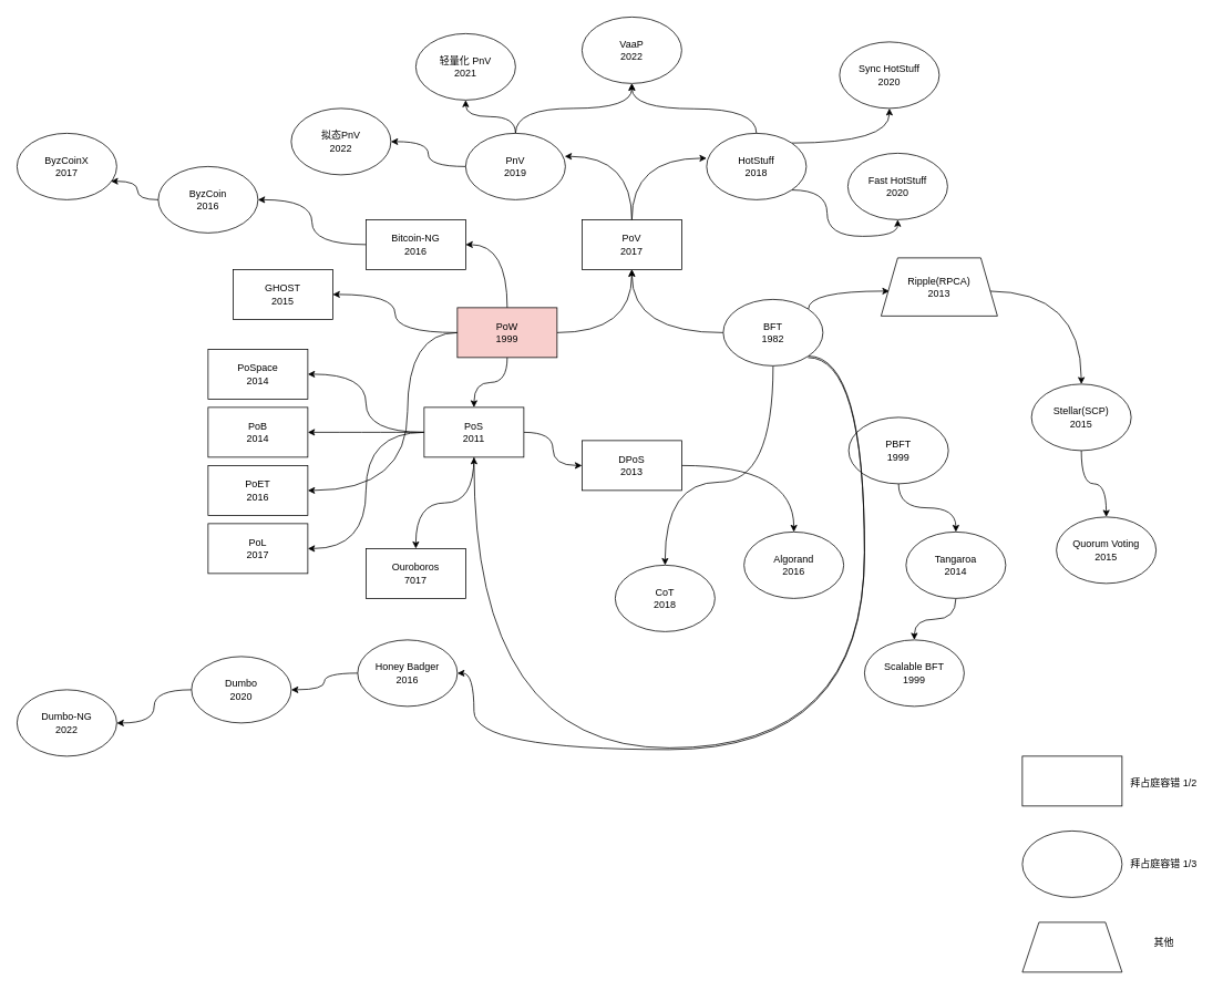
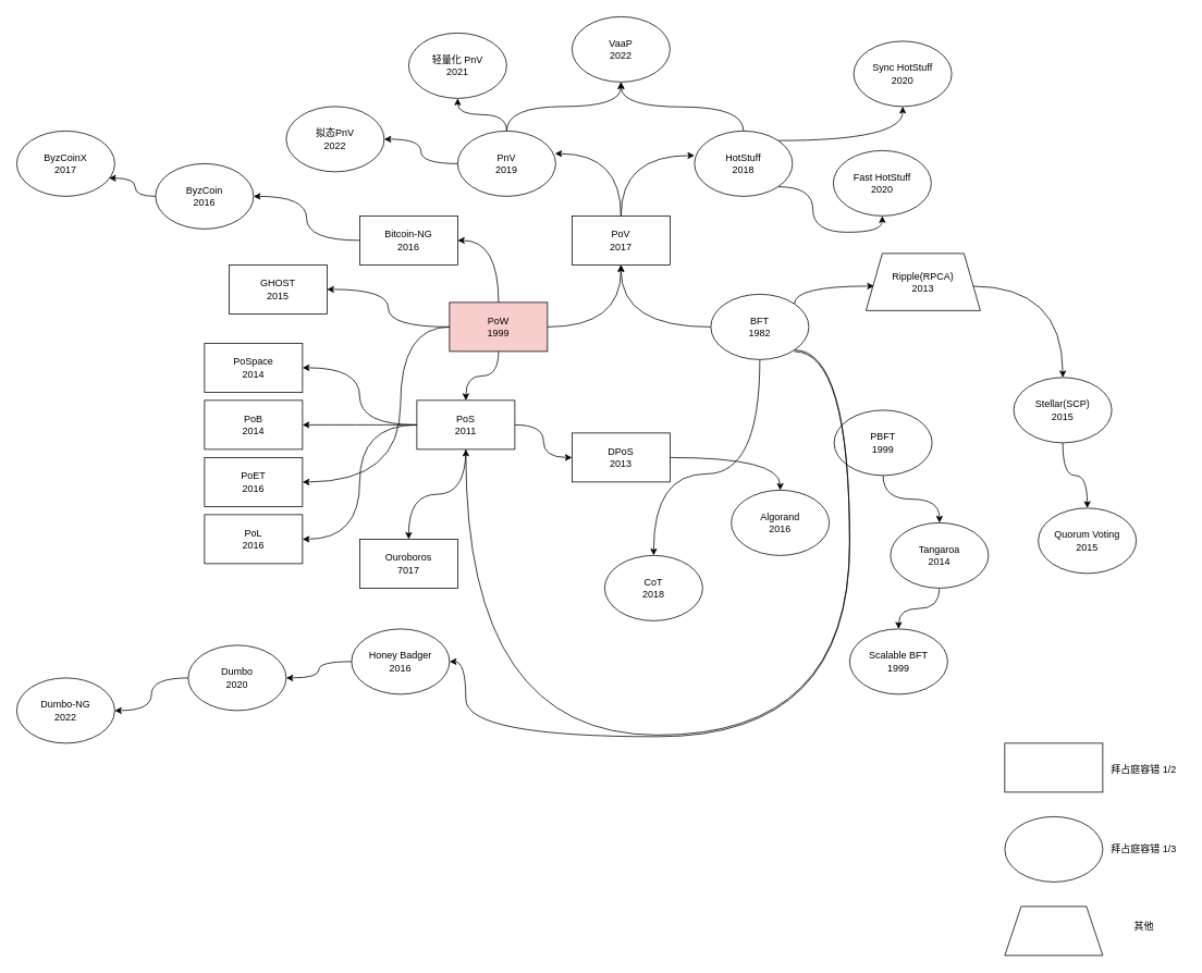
  <mxCell id="0" />
  <mxCell id="1" parent="0" />
  <mxCell id="2" style="edgeStyle=orthogonalEdgeStyle;curved=1;rounded=0;orthogonalLoop=1;jettySize=auto;html=1;entryX=0.993;entryY=0.347;entryDx=0;entryDy=0;entryPerimeter=0;exitX=0.5;exitY=0;exitDx=0;exitDy=0;" edge="1" parent="1" source="3" target="7"><mxGeometry relative="1" as="geometry"><mxPoint x="710" y="180" as="targetPoint" /></mxGeometry></mxCell>
  <mxCell id="3" value="PoV&lt;br&gt;2017" style="rounded=0;whiteSpace=wrap;html=1;" vertex="1" parent="1"><mxGeometry x="700" y="264" width="120" height="60" as="geometry" /></mxCell>
  <mxCell id="4" style="edgeStyle=orthogonalEdgeStyle;curved=1;rounded=0;orthogonalLoop=1;jettySize=auto;html=1;exitX=0.5;exitY=0;exitDx=0;exitDy=0;entryX=0.5;entryY=1;entryDx=0;entryDy=0;" edge="1" parent="1" source="7" target="38"><mxGeometry relative="1" as="geometry" /></mxCell>
  <mxCell id="5" style="edgeStyle=orthogonalEdgeStyle;curved=1;rounded=0;orthogonalLoop=1;jettySize=auto;html=1;" edge="1" parent="1" source="7" target="36"><mxGeometry relative="1" as="geometry" /></mxCell>
  <mxCell id="6" style="edgeStyle=orthogonalEdgeStyle;curved=1;rounded=0;orthogonalLoop=1;jettySize=auto;html=1;exitX=0;exitY=0.5;exitDx=0;exitDy=0;" edge="1" parent="1" source="7" target="37"><mxGeometry relative="1" as="geometry" /></mxCell>
  <mxCell id="7" value="PnV&lt;br&gt;2019" style="ellipse;whiteSpace=wrap;html=1;" vertex="1" parent="1"><mxGeometry x="560" y="160" width="120" height="80" as="geometry" /></mxCell>
  <mxCell id="8" style="edgeStyle=orthogonalEdgeStyle;curved=1;rounded=0;orthogonalLoop=1;jettySize=auto;html=1;exitX=0.5;exitY=0;exitDx=0;exitDy=0;" edge="1" parent="1" source="11"><mxGeometry relative="1" as="geometry"><mxPoint x="760" y="100" as="targetPoint" /></mxGeometry></mxCell>
  <mxCell id="9" style="edgeStyle=orthogonalEdgeStyle;curved=1;rounded=0;orthogonalLoop=1;jettySize=auto;html=1;exitX=1;exitY=0;exitDx=0;exitDy=0;" edge="1" parent="1" source="11" target="39"><mxGeometry relative="1" as="geometry" /></mxCell>
  <mxCell id="10" style="edgeStyle=orthogonalEdgeStyle;curved=1;rounded=0;orthogonalLoop=1;jettySize=auto;html=1;exitX=1;exitY=1;exitDx=0;exitDy=0;entryX=0.5;entryY=1;entryDx=0;entryDy=0;" edge="1" parent="1" source="11" target="40"><mxGeometry relative="1" as="geometry" /></mxCell>
  <mxCell id="11" value="HotStuff&lt;br&gt;2018" style="ellipse;whiteSpace=wrap;html=1;" vertex="1" parent="1"><mxGeometry x="850" y="160" width="120" height="80" as="geometry" /></mxCell>
  <mxCell id="12" style="edgeStyle=orthogonalEdgeStyle;curved=1;rounded=0;orthogonalLoop=1;jettySize=auto;html=1;entryX=0.5;entryY=1;entryDx=0;entryDy=0;" edge="1" parent="1" source="17" target="3"><mxGeometry relative="1" as="geometry" /></mxCell>
  <mxCell id="13" style="edgeStyle=orthogonalEdgeStyle;curved=1;rounded=0;orthogonalLoop=1;jettySize=auto;html=1;entryX=1;entryY=0.5;entryDx=0;entryDy=0;" edge="1" parent="1" source="17" target="28"><mxGeometry relative="1" as="geometry" /></mxCell>
  <mxCell id="14" style="edgeStyle=orthogonalEdgeStyle;curved=1;rounded=0;orthogonalLoop=1;jettySize=auto;html=1;entryX=1;entryY=0.5;entryDx=0;entryDy=0;" edge="1" parent="1" source="17" target="31"><mxGeometry relative="1" as="geometry"><Array as="points"><mxPoint x="490" y="400" /><mxPoint x="490" y="590" /></Array></mxGeometry></mxCell>
  <mxCell id="15" style="edgeStyle=orthogonalEdgeStyle;curved=1;rounded=0;orthogonalLoop=1;jettySize=auto;html=1;" edge="1" parent="1" source="17" target="24"><mxGeometry relative="1" as="geometry" /></mxCell>
  <mxCell id="16" style="edgeStyle=orthogonalEdgeStyle;curved=1;rounded=0;orthogonalLoop=1;jettySize=auto;html=1;entryX=1;entryY=0.5;entryDx=0;entryDy=0;" edge="1" parent="1" source="17" target="34"><mxGeometry relative="1" as="geometry" /></mxCell>
  <mxCell id="17" value="PoW&lt;br&gt;1999" style="rounded=0;whiteSpace=wrap;html=1;fillColor=#f8cecc;" vertex="1" parent="1"><mxGeometry x="550" y="370" width="120" height="60" as="geometry" /></mxCell>
  <mxCell id="18" style="edgeStyle=orthogonalEdgeStyle;curved=1;rounded=0;orthogonalLoop=1;jettySize=auto;html=1;" edge="1" parent="1" target="3"><mxGeometry relative="1" as="geometry"><mxPoint x="870" y="400.034" as="sourcePoint" /></mxGeometry></mxCell>
  <mxCell id="19" style="edgeStyle=orthogonalEdgeStyle;curved=1;rounded=0;orthogonalLoop=1;jettySize=auto;html=1;entryX=0;entryY=0.5;entryDx=0;entryDy=0;" edge="1" parent="1" source="24" target="26"><mxGeometry relative="1" as="geometry" /></mxCell>
  <mxCell id="20" style="edgeStyle=orthogonalEdgeStyle;curved=1;rounded=0;orthogonalLoop=1;jettySize=auto;html=1;entryX=1;entryY=0.5;entryDx=0;entryDy=0;" edge="1" parent="1" source="24" target="29"><mxGeometry relative="1" as="geometry" /></mxCell>
  <mxCell id="21" style="edgeStyle=orthogonalEdgeStyle;curved=1;rounded=0;orthogonalLoop=1;jettySize=auto;html=1;entryX=1;entryY=0.5;entryDx=0;entryDy=0;" edge="1" parent="1" source="24" target="30"><mxGeometry relative="1" as="geometry" /></mxCell>
  <mxCell id="22" style="edgeStyle=orthogonalEdgeStyle;curved=1;rounded=0;orthogonalLoop=1;jettySize=auto;html=1;entryX=1;entryY=0.5;entryDx=0;entryDy=0;" edge="1" parent="1" source="24" target="32"><mxGeometry relative="1" as="geometry" /></mxCell>
  <mxCell id="23" style="edgeStyle=orthogonalEdgeStyle;curved=1;rounded=0;orthogonalLoop=1;jettySize=auto;html=1;" edge="1" parent="1" source="24" target="27"><mxGeometry relative="1" as="geometry" /></mxCell>
  <mxCell id="24" value="PoS&lt;br&gt;2011" style="rounded=0;whiteSpace=wrap;html=1;" vertex="1" parent="1"><mxGeometry x="510" y="490" width="120" height="60" as="geometry" /></mxCell>
  <mxCell id="25" style="edgeStyle=orthogonalEdgeStyle;curved=1;rounded=0;orthogonalLoop=1;jettySize=auto;html=1;" edge="1" parent="1" source="26" target="50"><mxGeometry relative="1" as="geometry" /></mxCell>
  <mxCell id="26" value="DPoS&lt;br&gt;2013" style="rounded=0;whiteSpace=wrap;html=1;" vertex="1" parent="1"><mxGeometry x="700" y="530" width="120" height="60" as="geometry" /></mxCell>
  <mxCell id="27" value="Ouroboros&lt;br&gt;7017" style="rounded=0;whiteSpace=wrap;html=1;" vertex="1" parent="1"><mxGeometry x="440" y="660" width="120" height="60" as="geometry" /></mxCell>
  <mxCell id="28" value="GHOST&lt;br&gt;2015" style="rounded=0;whiteSpace=wrap;html=1;" vertex="1" parent="1"><mxGeometry x="280" y="324" width="120" height="60" as="geometry" /></mxCell>
  <mxCell id="29" value="PoSpace&lt;br&gt;2014" style="rounded=0;whiteSpace=wrap;html=1;" vertex="1" parent="1"><mxGeometry x="250" y="420" width="120" height="60" as="geometry" /></mxCell>
  <mxCell id="30" value="PoB&lt;br&gt;2014" style="rounded=0;whiteSpace=wrap;html=1;" vertex="1" parent="1"><mxGeometry x="250" y="490" width="120" height="60" as="geometry" /></mxCell>
  <mxCell id="31" value="PoET&lt;br&gt;2016" style="rounded=0;whiteSpace=wrap;html=1;" vertex="1" parent="1"><mxGeometry x="250" y="560" width="120" height="60" as="geometry" /></mxCell>
- <mxCell id="32" value="PoL&lt;br&gt;2017" style="rounded=0;whiteSpace=wrap;html=1;" vertex="1" parent="1"><mxGeometry x="250" y="630" width="120" height="60" as="geometry" /></mxCell>
+ <mxCell id="32" value="PoL&lt;br&gt;2016" style="rounded=0;whiteSpace=wrap;html=1;" vertex="1" parent="1"><mxGeometry x="250" y="630" width="120" height="60" as="geometry" /></mxCell>
  <mxCell id="33" style="edgeStyle=orthogonalEdgeStyle;curved=1;rounded=0;orthogonalLoop=1;jettySize=auto;html=1;" edge="1" parent="1" source="34" target="56"><mxGeometry relative="1" as="geometry" /></mxCell>
  <mxCell id="34" value="Bitcoin-NG&lt;br&gt;2016" style="rounded=0;whiteSpace=wrap;html=1;" vertex="1" parent="1"><mxGeometry x="440" y="264" width="120" height="60" as="geometry" /></mxCell>
  <mxCell id="35" style="edgeStyle=orthogonalEdgeStyle;curved=1;rounded=0;orthogonalLoop=1;jettySize=auto;html=1;" edge="1" parent="1" target="47"><mxGeometry relative="1" as="geometry"><mxPoint x="1190" y="350" as="sourcePoint" /></mxGeometry></mxCell>
  <mxCell id="36" value="轻量化 PnV&lt;br&gt;2021" style="ellipse;whiteSpace=wrap;html=1;" vertex="1" parent="1"><mxGeometry x="500" y="40" width="120" height="80" as="geometry" /></mxCell>
  <mxCell id="37" value="拟态PnV&lt;br&gt;2022" style="ellipse;whiteSpace=wrap;html=1;" vertex="1" parent="1"><mxGeometry x="350" y="130" width="120" height="80" as="geometry" /></mxCell>
  <mxCell id="38" value="VaaP&lt;br&gt;2022" style="ellipse;whiteSpace=wrap;html=1;" vertex="1" parent="1"><mxGeometry x="700" y="20" width="120" height="80" as="geometry" /></mxCell>
- <mxCell id="39" value="Sync HotStuff&lt;br&gt;2020" style="ellipse;whiteSpace=wrap;html=1;" vertex="1" parent="1"><mxGeometry x="1010" y="50" width="120" height="80" as="geometry" /></mxCell>
+ <mxCell id="39" value="Sync HotStuff&lt;br&gt;2020" style="ellipse;whiteSpace=wrap;html=1;" vertex="1" parent="1"><mxGeometry x="1045" y="50" width="120" height="80" as="geometry" /></mxCell>
  <mxCell id="40" value="Fast HotStuff&lt;br&gt;2020" style="ellipse;whiteSpace=wrap;html=1;" vertex="1" parent="1"><mxGeometry x="1020" y="184" width="120" height="80" as="geometry" /></mxCell>
  <mxCell id="41" style="edgeStyle=orthogonalEdgeStyle;curved=1;rounded=0;orthogonalLoop=1;jettySize=auto;html=1;" edge="1" parent="1" source="42" target="44"><mxGeometry relative="1" as="geometry" /></mxCell>
  <mxCell id="42" value="PBFT&lt;br&gt;1999" style="ellipse;whiteSpace=wrap;html=1;" vertex="1" parent="1"><mxGeometry x="1021" y="502" width="120" height="80" as="geometry" /></mxCell>
  <mxCell id="43" style="edgeStyle=orthogonalEdgeStyle;curved=1;rounded=0;orthogonalLoop=1;jettySize=auto;html=1;" edge="1" parent="1" source="44" target="45"><mxGeometry relative="1" as="geometry" /></mxCell>
  <mxCell id="44" value="Tangaroa&lt;br&gt;2014" style="ellipse;whiteSpace=wrap;html=1;" vertex="1" parent="1"><mxGeometry x="1090" y="640" width="120" height="80" as="geometry" /></mxCell>
  <mxCell id="45" value="Scalable BFT&lt;br&gt;1999" style="ellipse;whiteSpace=wrap;html=1;" vertex="1" parent="1"><mxGeometry x="1040" y="770" width="120" height="80" as="geometry" /></mxCell>
  <mxCell id="46" style="edgeStyle=orthogonalEdgeStyle;curved=1;rounded=0;orthogonalLoop=1;jettySize=auto;html=1;" edge="1" parent="1" source="47" target="48"><mxGeometry relative="1" as="geometry" /></mxCell>
  <mxCell id="47" value="Stellar(SCP)&lt;br&gt;2015" style="ellipse;whiteSpace=wrap;html=1;" vertex="1" parent="1"><mxGeometry x="1241" y="462" width="120" height="80" as="geometry" /></mxCell>
  <mxCell id="48" value="Quorum Voting&lt;br&gt;2015" style="ellipse;whiteSpace=wrap;html=1;" vertex="1" parent="1"><mxGeometry x="1271" y="622" width="120" height="80" as="geometry" /></mxCell>
  <mxCell id="49" value="CoT&lt;br&gt;2018" style="ellipse;whiteSpace=wrap;html=1;" vertex="1" parent="1"><mxGeometry x="740" y="680" width="120" height="80" as="geometry" /></mxCell>
- <mxCell id="50" value="Algorand&lt;br&gt;2016" style="ellipse;whiteSpace=wrap;html=1;" vertex="1" parent="1"><mxGeometry x="895" y="640" width="120" height="80" as="geometry" /></mxCell>
+ <mxCell id="50" value="Algorand&lt;br&gt;2016" style="ellipse;whiteSpace=wrap;html=1;" vertex="1" parent="1"><mxGeometry x="895" y="600" width="120" height="80" as="geometry" /></mxCell>
  <mxCell id="51" style="edgeStyle=orthogonalEdgeStyle;curved=1;rounded=0;orthogonalLoop=1;jettySize=auto;html=1;entryX=1;entryY=0.5;entryDx=0;entryDy=0;" edge="1" parent="1" source="52" target="54"><mxGeometry relative="1" as="geometry" /></mxCell>
  <mxCell id="52" value="Honey Badger&lt;br&gt;2016" style="ellipse;whiteSpace=wrap;html=1;" vertex="1" parent="1"><mxGeometry x="430" y="770" width="120" height="80" as="geometry" /></mxCell>
  <mxCell id="53" style="edgeStyle=orthogonalEdgeStyle;curved=1;rounded=0;orthogonalLoop=1;jettySize=auto;html=1;entryX=1;entryY=0.5;entryDx=0;entryDy=0;" edge="1" parent="1" source="54" target="55"><mxGeometry relative="1" as="geometry" /></mxCell>
  <mxCell id="54" value="Dumbo&lt;br&gt;2020" style="ellipse;whiteSpace=wrap;html=1;" vertex="1" parent="1"><mxGeometry x="230" y="790" width="120" height="80" as="geometry" /></mxCell>
  <mxCell id="55" value="Dumbo-NG&lt;br&gt;2022" style="ellipse;whiteSpace=wrap;html=1;" vertex="1" parent="1"><mxGeometry x="20" y="830" width="120" height="80" as="geometry" /></mxCell>
  <mxCell id="56" value="ByzCoin&lt;br&gt;2016" style="ellipse;whiteSpace=wrap;html=1;" vertex="1" parent="1"><mxGeometry x="190" y="200" width="120" height="80" as="geometry" /></mxCell>
  <mxCell id="57" value="ByzCoinX&lt;br&gt;2017" style="ellipse;whiteSpace=wrap;html=1;" vertex="1" parent="1"><mxGeometry x="20" y="160" width="120" height="80" as="geometry" /></mxCell>
  <mxCell id="58" style="edgeStyle=orthogonalEdgeStyle;curved=1;rounded=0;orthogonalLoop=1;jettySize=auto;html=1;exitX=0.5;exitY=0;exitDx=0;exitDy=0;entryX=0;entryY=0.375;entryDx=0;entryDy=0;entryPerimeter=0;" edge="1" parent="1" source="3" target="11"><mxGeometry relative="1" as="geometry" /></mxCell>
  <mxCell id="59" style="edgeStyle=orthogonalEdgeStyle;curved=1;rounded=0;orthogonalLoop=1;jettySize=auto;html=1;exitX=1;exitY=0;exitDx=0;exitDy=0;" edge="1" parent="1" source="62"><mxGeometry relative="1" as="geometry"><mxPoint x="1070" y="350" as="targetPoint" /><Array as="points"><mxPoint x="972" y="350" /></Array></mxGeometry></mxCell>
  <mxCell id="60" style="edgeStyle=orthogonalEdgeStyle;curved=1;rounded=0;orthogonalLoop=1;jettySize=auto;html=1;exitX=0.5;exitY=1;exitDx=0;exitDy=0;" edge="1" parent="1" source="62" target="49"><mxGeometry relative="1" as="geometry"><Array as="points"><mxPoint x="930" y="580" /><mxPoint x="800" y="580" /></Array></mxGeometry></mxCell>
  <mxCell id="61" style="edgeStyle=orthogonalEdgeStyle;curved=1;rounded=0;orthogonalLoop=1;jettySize=auto;html=1;exitX=1;exitY=1;exitDx=0;exitDy=0;entryX=0.5;entryY=1;entryDx=0;entryDy=0;" edge="1" parent="1" source="62" target="24"><mxGeometry relative="1" as="geometry"><Array as="points"><mxPoint x="1040" y="428" /><mxPoint x="1040" y="900" /><mxPoint x="570" y="900" /></Array></mxGeometry></mxCell>
  <mxCell id="62" value="BFT&lt;br&gt;1982" style="ellipse;whiteSpace=wrap;html=1;" vertex="1" parent="1"><mxGeometry x="870" y="360" width="120" height="80" as="geometry" /></mxCell>
  <mxCell id="63" style="edgeStyle=orthogonalEdgeStyle;curved=1;rounded=0;orthogonalLoop=1;jettySize=auto;html=1;exitX=1;exitY=1;exitDx=0;exitDy=0;entryX=1;entryY=0.5;entryDx=0;entryDy=0;" edge="1" parent="1" target="52"><mxGeometry relative="1" as="geometry"><mxPoint x="972" y="430" as="sourcePoint" /><mxPoint x="570" y="552" as="targetPoint" /><Array as="points"><mxPoint x="1040" y="430" /><mxPoint x="1040" y="902" /><mxPoint x="570" y="902" /><mxPoint x="570" y="810" /></Array></mxGeometry></mxCell>
  <mxCell id="64" style="edgeStyle=orthogonalEdgeStyle;curved=1;rounded=0;orthogonalLoop=1;jettySize=auto;html=1;entryX=0.942;entryY=0.721;entryDx=0;entryDy=0;entryPerimeter=0;" edge="1" parent="1" source="56" target="57"><mxGeometry relative="1" as="geometry" /></mxCell>
  <mxCell id="65" value="Ripple(RPCA)&lt;br&gt;2013" style="shape=trapezoid;perimeter=trapezoidPerimeter;whiteSpace=wrap;html=1;fixedSize=1;" vertex="1" parent="1"><mxGeometry x="1060" y="310" width="140" height="70" as="geometry" /></mxCell>
  <mxCell id="66" value="" style="rounded=0;whiteSpace=wrap;html=1;" vertex="1" parent="1"><mxGeometry x="1230" y="910" width="120" height="60" as="geometry" /></mxCell>
  <mxCell id="67" value="拜占庭容错 1/2" style="text;html=1;align=center;verticalAlign=middle;resizable=0;points=[];autosize=1;strokeColor=none;fillColor=none;" vertex="1" parent="1"><mxGeometry x="1350" y="928" width="100" height="30" as="geometry" /></mxCell>
  <mxCell id="68" value="" style="ellipse;whiteSpace=wrap;html=1;" vertex="1" parent="1"><mxGeometry x="1230" y="1000" width="120" height="80" as="geometry" /></mxCell>
  <mxCell id="69" value="拜占庭容错 1/3" style="text;html=1;align=center;verticalAlign=middle;resizable=0;points=[];autosize=1;strokeColor=none;fillColor=none;" vertex="1" parent="1"><mxGeometry x="1350" y="1025" width="100" height="30" as="geometry" /></mxCell>
  <mxCell id="70" value="" style="shape=trapezoid;perimeter=trapezoidPerimeter;whiteSpace=wrap;html=1;fixedSize=1;" vertex="1" parent="1"><mxGeometry x="1230" y="1110" width="120" height="60" as="geometry" /></mxCell>
  <mxCell id="71" value="其他" style="text;html=1;align=center;verticalAlign=middle;resizable=0;points=[];autosize=1;strokeColor=none;fillColor=none;" vertex="1" parent="1"><mxGeometry x="1375" y="1120" width="50" height="30" as="geometry" /></mxCell>
